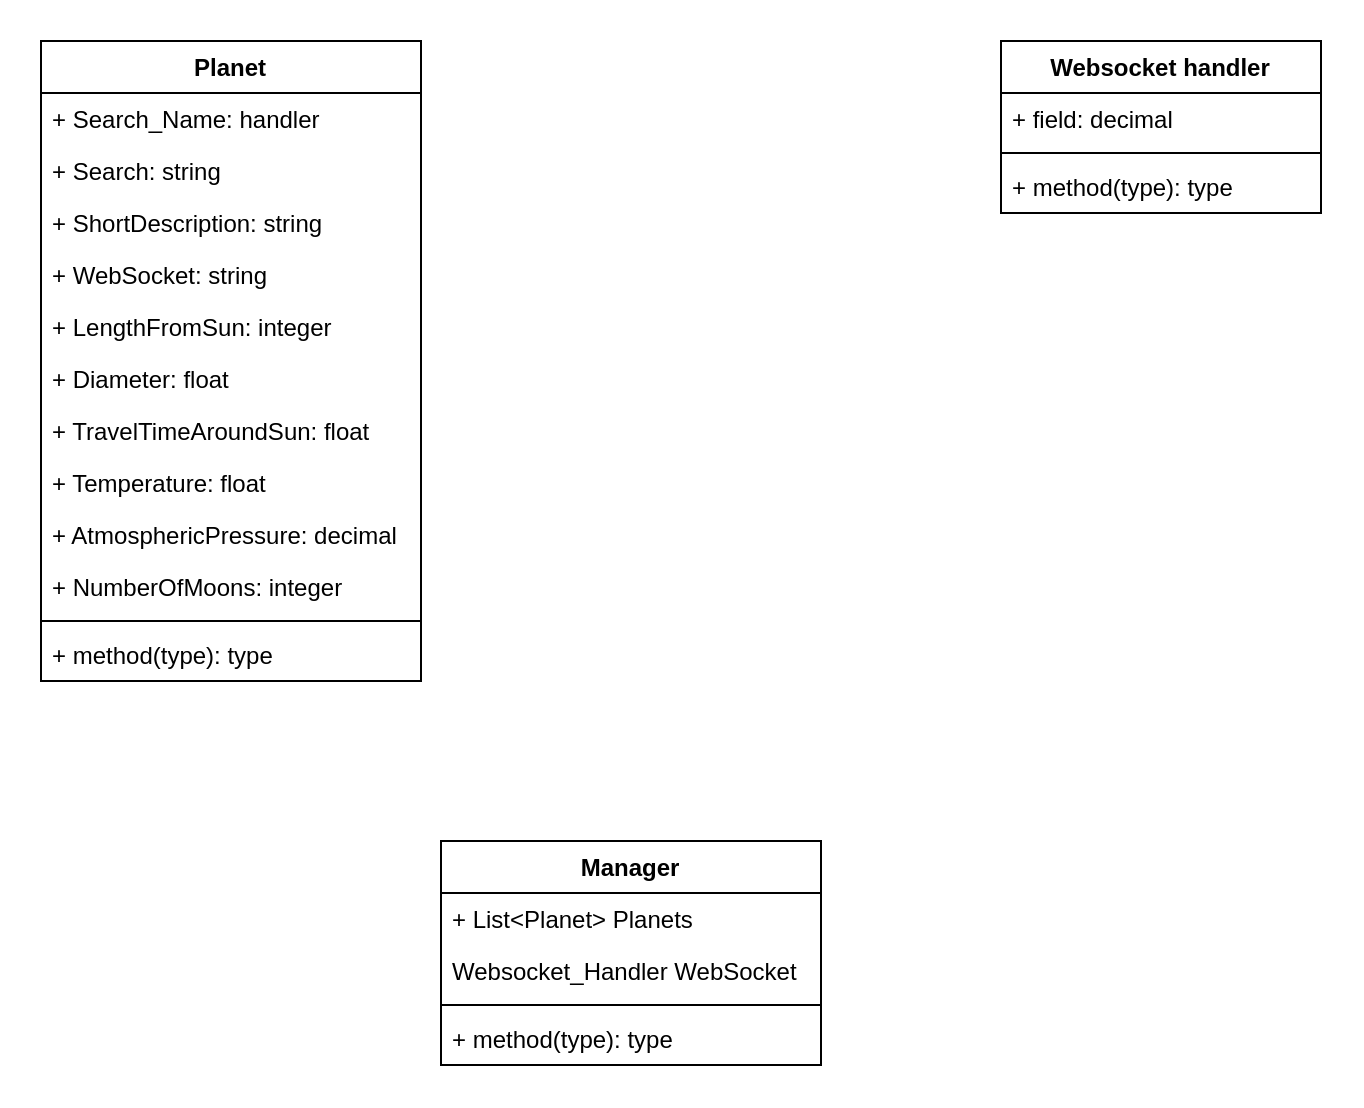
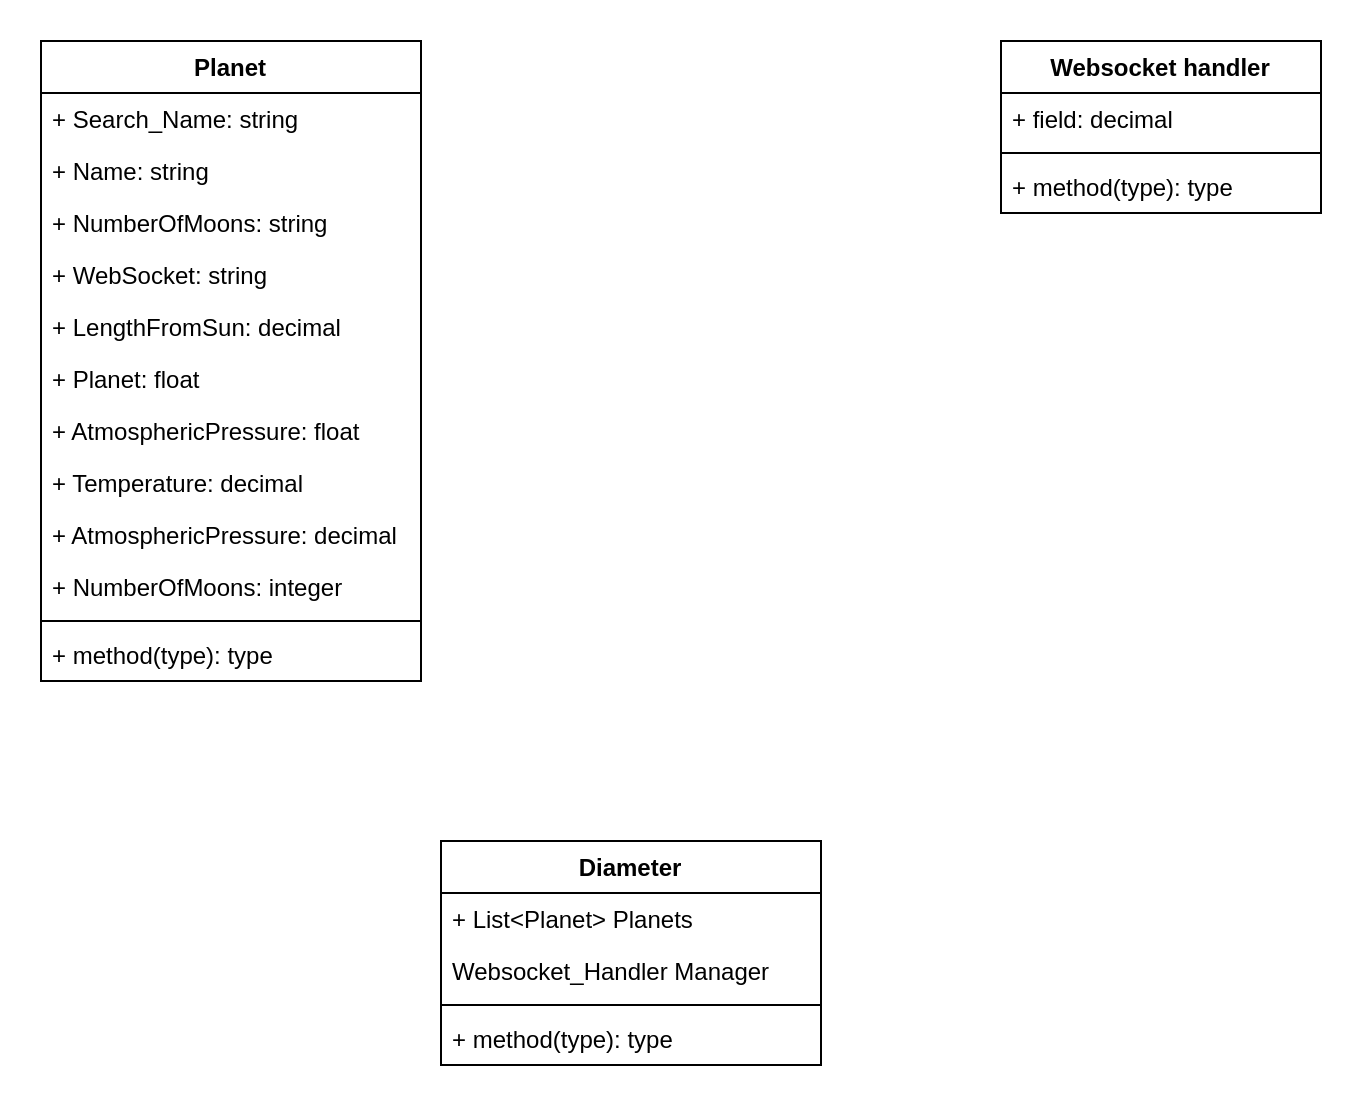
  <mxCell id="0" />
  <mxCell id="1" parent="0" />
  <mxCell id="2" value="Planet" style="swimlane;fontStyle=1;align=center;verticalAlign=top;childLayout=stackLayout;horizontal=1;startSize=26;horizontalStack=0;resizeParent=1;resizeParentMax=0;resizeLast=0;collapsible=1;marginBottom=0;" vertex="1" parent="1"><mxGeometry x="20" y="20" width="190" height="320" as="geometry" /></mxCell>
- <mxCell id="3" value="+ Search_Name: handler" style="text;strokeColor=none;fillColor=none;align=left;verticalAlign=top;spacingLeft=4;spacingRight=4;overflow=hidden;rotatable=0;points=[[0,0.5],[1,0.5]];portConstraint=eastwest;" vertex="1" parent="2"><mxGeometry y="26" width="190" height="26" as="geometry" /></mxCell>
- <mxCell id="4" value="+ Search: string" style="text;strokeColor=none;fillColor=none;align=left;verticalAlign=top;spacingLeft=4;spacingRight=4;overflow=hidden;rotatable=0;points=[[0,0.5],[1,0.5]];portConstraint=eastwest;" vertex="1" parent="2"><mxGeometry y="52" width="190" height="26" as="geometry" /></mxCell>
- <mxCell id="5" value="+ ShortDescription: string" style="text;strokeColor=none;fillColor=none;align=left;verticalAlign=top;spacingLeft=4;spacingRight=4;overflow=hidden;rotatable=0;points=[[0,0.5],[1,0.5]];portConstraint=eastwest;" vertex="1" parent="2"><mxGeometry y="78" width="190" height="26" as="geometry" /></mxCell>
+ <mxCell id="3" value="+ Search_Name: string" style="text;strokeColor=none;fillColor=none;align=left;verticalAlign=top;spacingLeft=4;spacingRight=4;overflow=hidden;rotatable=0;points=[[0,0.5],[1,0.5]];portConstraint=eastwest;" vertex="1" parent="2"><mxGeometry y="26" width="190" height="26" as="geometry" /></mxCell>
+ <mxCell id="4" value="+ Name: string" style="text;strokeColor=none;fillColor=none;align=left;verticalAlign=top;spacingLeft=4;spacingRight=4;overflow=hidden;rotatable=0;points=[[0,0.5],[1,0.5]];portConstraint=eastwest;" vertex="1" parent="2"><mxGeometry y="52" width="190" height="26" as="geometry" /></mxCell>
+ <mxCell id="5" value="+ NumberOfMoons: string" style="text;strokeColor=none;fillColor=none;align=left;verticalAlign=top;spacingLeft=4;spacingRight=4;overflow=hidden;rotatable=0;points=[[0,0.5],[1,0.5]];portConstraint=eastwest;" vertex="1" parent="2"><mxGeometry y="78" width="190" height="26" as="geometry" /></mxCell>
  <mxCell id="6" value="+ WebSocket: string" style="text;strokeColor=none;fillColor=none;align=left;verticalAlign=top;spacingLeft=4;spacingRight=4;overflow=hidden;rotatable=0;points=[[0,0.5],[1,0.5]];portConstraint=eastwest;" vertex="1" parent="2"><mxGeometry y="104" width="190" height="26" as="geometry" /></mxCell>
- <mxCell id="7" value="+ LengthFromSun: integer" style="text;strokeColor=none;fillColor=none;align=left;verticalAlign=top;spacingLeft=4;spacingRight=4;overflow=hidden;rotatable=0;points=[[0,0.5],[1,0.5]];portConstraint=eastwest;" vertex="1" parent="2"><mxGeometry y="130" width="190" height="26" as="geometry" /></mxCell>
- <mxCell id="8" value="+ Diameter: float" style="text;strokeColor=none;fillColor=none;align=left;verticalAlign=top;spacingLeft=4;spacingRight=4;overflow=hidden;rotatable=0;points=[[0,0.5],[1,0.5]];portConstraint=eastwest;" vertex="1" parent="2"><mxGeometry y="156" width="190" height="26" as="geometry" /></mxCell>
- <mxCell id="9" value="+ TravelTimeAroundSun: float " style="text;strokeColor=none;fillColor=none;align=left;verticalAlign=top;spacingLeft=4;spacingRight=4;overflow=hidden;rotatable=0;points=[[0,0.5],[1,0.5]];portConstraint=eastwest;" vertex="1" parent="2"><mxGeometry y="182" width="190" height="26" as="geometry" /></mxCell>
- <mxCell id="10" value="+ Temperature: float" style="text;strokeColor=none;fillColor=none;align=left;verticalAlign=top;spacingLeft=4;spacingRight=4;overflow=hidden;rotatable=0;points=[[0,0.5],[1,0.5]];portConstraint=eastwest;" vertex="1" parent="2"><mxGeometry y="208" width="190" height="26" as="geometry" /></mxCell>
+ <mxCell id="7" value="+ LengthFromSun: decimal" style="text;strokeColor=none;fillColor=none;align=left;verticalAlign=top;spacingLeft=4;spacingRight=4;overflow=hidden;rotatable=0;points=[[0,0.5],[1,0.5]];portConstraint=eastwest;" vertex="1" parent="2"><mxGeometry y="130" width="190" height="26" as="geometry" /></mxCell>
+ <mxCell id="8" value="+ Planet: float" style="text;strokeColor=none;fillColor=none;align=left;verticalAlign=top;spacingLeft=4;spacingRight=4;overflow=hidden;rotatable=0;points=[[0,0.5],[1,0.5]];portConstraint=eastwest;" vertex="1" parent="2"><mxGeometry y="156" width="190" height="26" as="geometry" /></mxCell>
+ <mxCell id="9" value="+ AtmosphericPressure: float " style="text;strokeColor=none;fillColor=none;align=left;verticalAlign=top;spacingLeft=4;spacingRight=4;overflow=hidden;rotatable=0;points=[[0,0.5],[1,0.5]];portConstraint=eastwest;" vertex="1" parent="2"><mxGeometry y="182" width="190" height="26" as="geometry" /></mxCell>
+ <mxCell id="10" value="+ Temperature: decimal" style="text;strokeColor=none;fillColor=none;align=left;verticalAlign=top;spacingLeft=4;spacingRight=4;overflow=hidden;rotatable=0;points=[[0,0.5],[1,0.5]];portConstraint=eastwest;" vertex="1" parent="2"><mxGeometry y="208" width="190" height="26" as="geometry" /></mxCell>
  <mxCell id="11" value="+ AtmosphericPressure: decimal" style="text;strokeColor=none;fillColor=none;align=left;verticalAlign=top;spacingLeft=4;spacingRight=4;overflow=hidden;rotatable=0;points=[[0,0.5],[1,0.5]];portConstraint=eastwest;" vertex="1" parent="2"><mxGeometry y="234" width="190" height="26" as="geometry" /></mxCell>
  <mxCell id="12" value="+ NumberOfMoons: integer" style="text;strokeColor=none;fillColor=none;align=left;verticalAlign=top;spacingLeft=4;spacingRight=4;overflow=hidden;rotatable=0;points=[[0,0.5],[1,0.5]];portConstraint=eastwest;" vertex="1" parent="2"><mxGeometry y="260" width="190" height="26" as="geometry" /></mxCell>
  <mxCell id="13" value="" style="line;strokeWidth=1;fillColor=none;align=left;verticalAlign=middle;spacingTop=-1;spacingLeft=3;spacingRight=3;rotatable=0;labelPosition=right;points=[];portConstraint=eastwest;" vertex="1" parent="2"><mxGeometry y="286" width="190" height="8" as="geometry" /></mxCell>
  <mxCell id="14" value="+ method(type): type" style="text;strokeColor=none;fillColor=none;align=left;verticalAlign=top;spacingLeft=4;spacingRight=4;overflow=hidden;rotatable=0;points=[[0,0.5],[1,0.5]];portConstraint=eastwest;" vertex="1" parent="2"><mxGeometry y="294" width="190" height="26" as="geometry" /></mxCell>
- <mxCell id="15" value="Manager" style="swimlane;fontStyle=1;align=center;verticalAlign=top;childLayout=stackLayout;horizontal=1;startSize=26;horizontalStack=0;resizeParent=1;resizeParentMax=0;resizeLast=0;collapsible=1;marginBottom=0;" vertex="1" parent="1"><mxGeometry x="220" y="420" width="190" height="112" as="geometry" /></mxCell>
+ <mxCell id="15" value="Diameter" style="swimlane;fontStyle=1;align=center;verticalAlign=top;childLayout=stackLayout;horizontal=1;startSize=26;horizontalStack=0;resizeParent=1;resizeParentMax=0;resizeLast=0;collapsible=1;marginBottom=0;" vertex="1" parent="1"><mxGeometry x="220" y="420" width="190" height="112" as="geometry" /></mxCell>
  <mxCell id="16" value="+ List&lt;Planet&gt; Planets" style="text;strokeColor=none;fillColor=none;align=left;verticalAlign=top;spacingLeft=4;spacingRight=4;overflow=hidden;rotatable=0;points=[[0,0.5],[1,0.5]];portConstraint=eastwest;" vertex="1" parent="15"><mxGeometry y="26" width="190" height="26" as="geometry" /></mxCell>
- <mxCell id="17" value="Websocket_Handler WebSocket" style="text;strokeColor=none;fillColor=none;align=left;verticalAlign=top;spacingLeft=4;spacingRight=4;overflow=hidden;rotatable=0;points=[[0,0.5],[1,0.5]];portConstraint=eastwest;" vertex="1" parent="15"><mxGeometry y="52" width="190" height="26" as="geometry" /></mxCell>
+ <mxCell id="17" value="Websocket_Handler Manager" style="text;strokeColor=none;fillColor=none;align=left;verticalAlign=top;spacingLeft=4;spacingRight=4;overflow=hidden;rotatable=0;points=[[0,0.5],[1,0.5]];portConstraint=eastwest;" vertex="1" parent="15"><mxGeometry y="52" width="190" height="26" as="geometry" /></mxCell>
  <mxCell id="18" value="" style="line;strokeWidth=1;fillColor=none;align=left;verticalAlign=middle;spacingTop=-1;spacingLeft=3;spacingRight=3;rotatable=0;labelPosition=right;points=[];portConstraint=eastwest;" vertex="1" parent="15"><mxGeometry y="78" width="190" height="8" as="geometry" /></mxCell>
  <mxCell id="19" value="+ method(type): type" style="text;strokeColor=none;fillColor=none;align=left;verticalAlign=top;spacingLeft=4;spacingRight=4;overflow=hidden;rotatable=0;points=[[0,0.5],[1,0.5]];portConstraint=eastwest;" vertex="1" parent="15"><mxGeometry y="86" width="190" height="26" as="geometry" /></mxCell>
  <mxCell id="20" value="Websocket handler" style="swimlane;fontStyle=1;align=center;verticalAlign=top;childLayout=stackLayout;horizontal=1;startSize=26;horizontalStack=0;resizeParent=1;resizeParentMax=0;resizeLast=0;collapsible=1;marginBottom=0;" vertex="1" parent="1"><mxGeometry x="500" y="20" width="160" height="86" as="geometry" /></mxCell>
  <mxCell id="21" value="+ field: decimal" style="text;strokeColor=none;fillColor=none;align=left;verticalAlign=top;spacingLeft=4;spacingRight=4;overflow=hidden;rotatable=0;points=[[0,0.5],[1,0.5]];portConstraint=eastwest;" vertex="1" parent="20"><mxGeometry y="26" width="160" height="26" as="geometry" /></mxCell>
  <mxCell id="22" value="" style="line;strokeWidth=1;fillColor=none;align=left;verticalAlign=middle;spacingTop=-1;spacingLeft=3;spacingRight=3;rotatable=0;labelPosition=right;points=[];portConstraint=eastwest;" vertex="1" parent="20"><mxGeometry y="52" width="160" height="8" as="geometry" /></mxCell>
  <mxCell id="23" value="+ method(type): type" style="text;strokeColor=none;fillColor=none;align=left;verticalAlign=top;spacingLeft=4;spacingRight=4;overflow=hidden;rotatable=0;points=[[0,0.5],[1,0.5]];portConstraint=eastwest;" vertex="1" parent="20"><mxGeometry y="60" width="160" height="26" as="geometry" /></mxCell>
